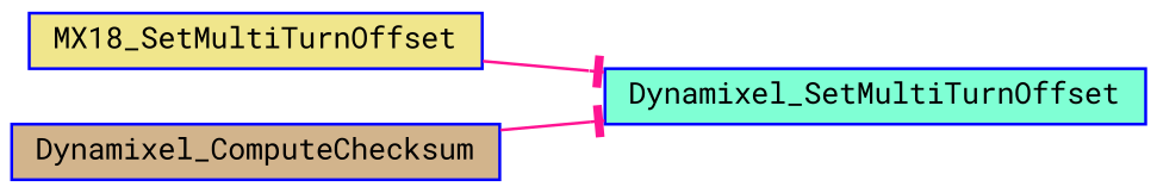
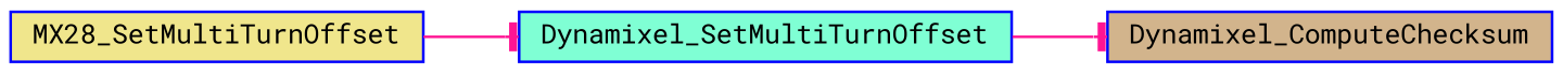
  digraph {
    fontname="Roboto Mono"
    rankdir=LR
    node [color=blue fontname="Roboto Mono" fontsize=10 shape=record style=filled]
    edge [arrowhead=tee color=deeppink fontname="Roboto Mono" fontsize=10 labelfontname=Helvetica labelfontsize=10 style=solid]
-   n1 [fillcolor=khaki fontcolor=black height=0.2 label=MX18_SetMultiTurnOffset width=0.4]
+   n1 [fillcolor=khaki fontcolor=black height=0.2 label=MX28_SetMultiTurnOffset width=0.4]
    n2 [fillcolor=aquamarine height=0.2 label=Dynamixel_SetMultiTurnOffset width=0.4]
    n3 [fillcolor=tan height=0.2 label=Dynamixel_ComputeChecksum width=0.4]
    n1 -> n2
-   n3 -> n2
+   n2 -> n3
  }
